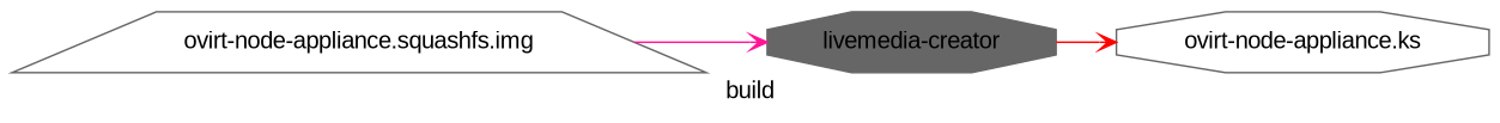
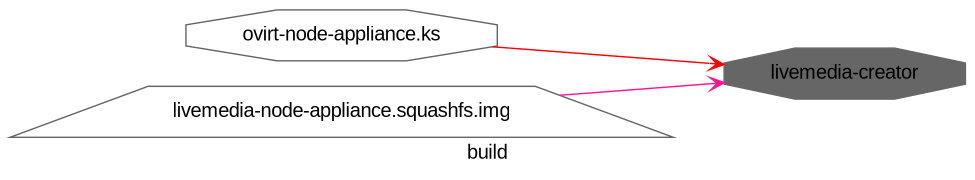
  digraph {
    fontname="Liberation Sans"
    label=build
    rankdir=LR
    node [color=gray40 fontname="Liberation Sans" shape=octagon]
    edge [arrowhead=vee fontname="Liberation Sans"]
    n1 [label="ovirt-node-appliance.ks"]
    n2 [label="livemedia-creator" style=filled]
-   n3 [label="ovirt-node-appliance.squashfs.img" shape=trapezium]
-   n2 -> n1 [color=red]
+   n3 [label="livemedia-node-appliance.squashfs.img" shape=trapezium]
+   n1 -> n2 [color=red]
    n3 -> n2 [color=deeppink]
  }
